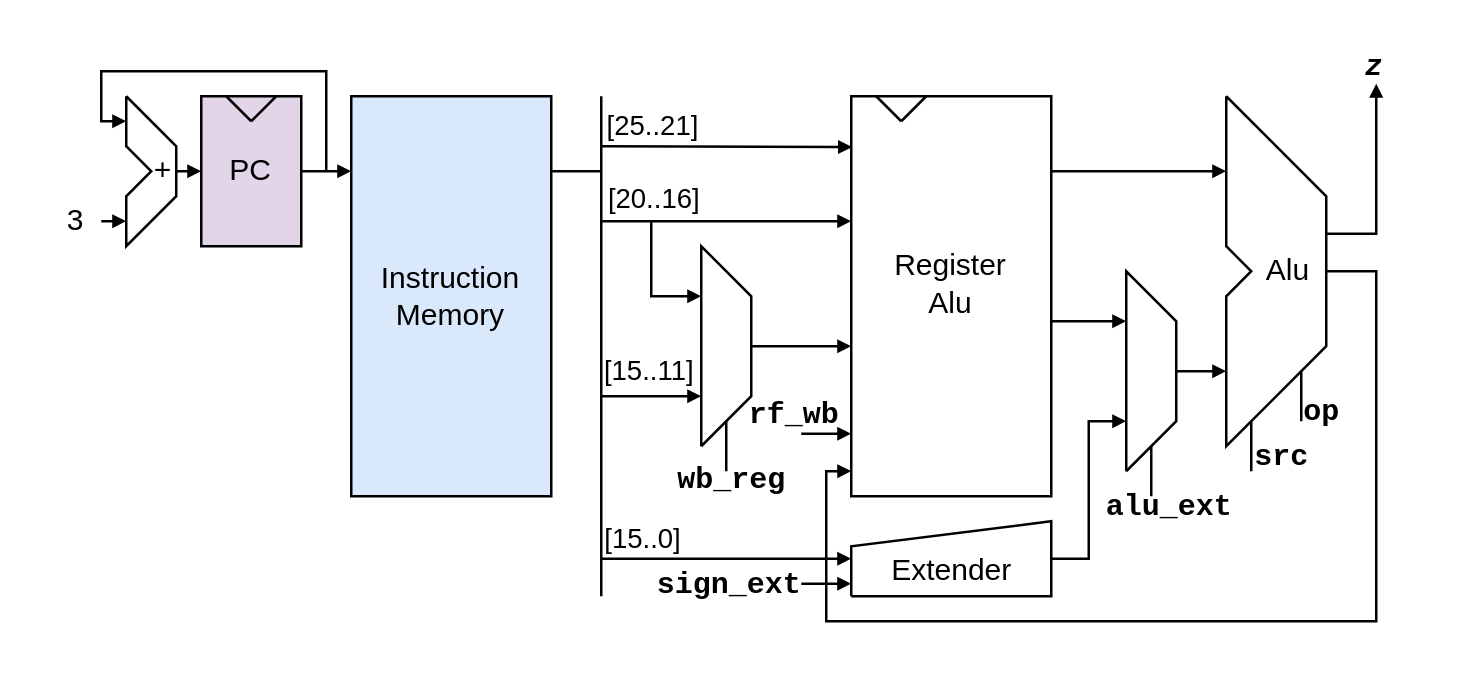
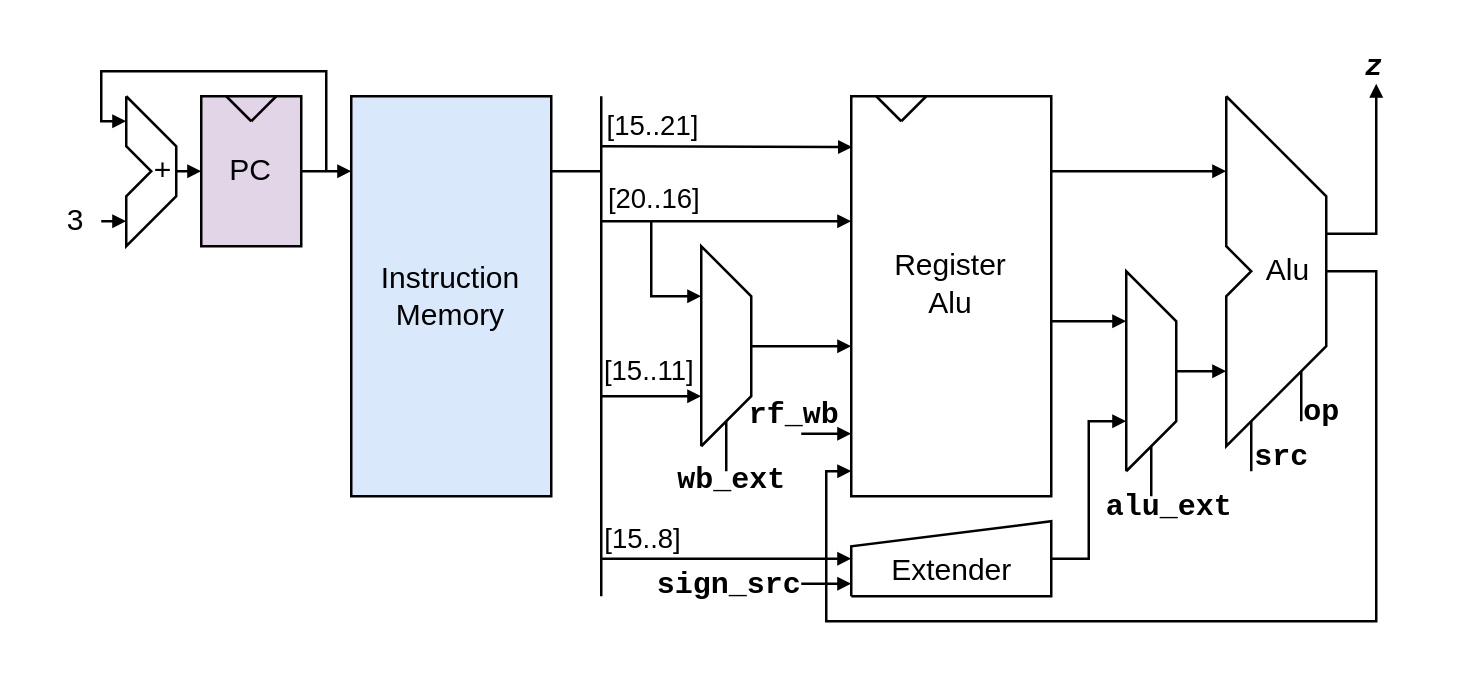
  <mxCell id="0" />
  <mxCell id="1" parent="0" />
  <mxCell id="2" value="PC" style="rounded=0;whiteSpace=wrap;html=1;fillColor=#e1d5e7;" vertex="1" parent="1"><mxGeometry x="80" y="38" width="40" height="60" as="geometry" /></mxCell>
  <mxCell id="3" value="" style="group" vertex="1" connectable="0" parent="1"><mxGeometry x="90" y="38" width="20" height="10" as="geometry" /></mxCell>
  <mxCell id="4" value="" style="endArrow=none;html=1;rounded=0;" edge="1" parent="3"><mxGeometry width="50" height="50" relative="1" as="geometry"><mxPoint x="10" y="10" as="sourcePoint" /><mxPoint as="targetPoint" /></mxGeometry></mxCell>
  <mxCell id="5" value="" style="endArrow=none;html=1;rounded=0;" edge="1" parent="3"><mxGeometry width="50" height="50" relative="1" as="geometry"><mxPoint x="10" y="10" as="sourcePoint" /><mxPoint x="20" as="targetPoint" /><Array as="points"><mxPoint x="10" y="10" /></Array></mxGeometry></mxCell>
  <mxCell id="6" value="" style="endArrow=none;html=1;rounded=0;exitX=0;exitY=0.5;exitDx=0;exitDy=0;endFill=1;startArrow=block;startFill=1;endSize=3;startSize=3;" edge="1" parent="1" source="2"><mxGeometry width="50" height="50" relative="1" as="geometry"><mxPoint x="270" y="208" as="sourcePoint" /><mxPoint x="70" y="68" as="targetPoint" /></mxGeometry></mxCell>
  <mxCell id="7" value="" style="endArrow=block;html=1;rounded=0;endFill=1;endSize=3;startSize=3;" edge="1" parent="1"><mxGeometry width="50" height="50" relative="1" as="geometry"><mxPoint x="120" y="68" as="sourcePoint" /><mxPoint x="140" y="68" as="targetPoint" /></mxGeometry></mxCell>
  <mxCell id="8" value="" style="endArrow=none;html=1;rounded=0;endFill=1;startArrow=block;startFill=1;startSize=3;endSize=3;" edge="1" parent="1"><mxGeometry width="50" height="50" relative="1" as="geometry"><mxPoint x="50" y="48" as="sourcePoint" /><mxPoint x="130" y="68" as="targetPoint" /><Array as="points"><mxPoint x="40" y="48" /><mxPoint x="40" y="28" /><mxPoint x="130" y="28" /><mxPoint x="130" y="48" /></Array></mxGeometry></mxCell>
  <mxCell id="9" value="Instruction&lt;br&gt;Memory" style="rounded=0;whiteSpace=wrap;html=1;fillColor=#dae8fc;" vertex="1" parent="1"><mxGeometry x="140" y="38" width="80" height="160" as="geometry" /></mxCell>
  <mxCell id="10" value="" style="endArrow=none;html=1;rounded=0;" edge="1" parent="1"><mxGeometry width="50" height="50" relative="1" as="geometry"><mxPoint x="240" y="68" as="sourcePoint" /><mxPoint x="220" y="68" as="targetPoint" /></mxGeometry></mxCell>
  <mxCell id="11" value="" style="endArrow=none;html=1;rounded=0;" edge="1" parent="1"><mxGeometry width="50" height="50" relative="1" as="geometry"><mxPoint x="240" y="238" as="sourcePoint" /><mxPoint x="240" y="38" as="targetPoint" /></mxGeometry></mxCell>
  <mxCell id="12" value="" style="endArrow=block;html=1;rounded=0;endFill=1;endSize=3;startSize=9;" edge="1" parent="1"><mxGeometry width="50" height="50" relative="1" as="geometry"><mxPoint x="240" y="88" as="sourcePoint" /><mxPoint x="340" y="88" as="targetPoint" /></mxGeometry></mxCell>
  <mxCell id="13" value="[20..16]" style="edgeLabel;html=1;align=center;verticalAlign=middle;resizable=0;points=[];" vertex="1" connectable="0" parent="12"><mxGeometry x="-0.186" y="-1" relative="1" as="geometry"><mxPoint x="-21" y="-11" as="offset" /></mxGeometry></mxCell>
  <mxCell id="14" value="" style="endArrow=block;html=1;rounded=0;endFill=1;endSize=3;startSize=9;" edge="1" parent="1"><mxGeometry width="50" height="50" relative="1" as="geometry"><mxPoint x="240" y="158" as="sourcePoint" /><mxPoint x="280" y="158" as="targetPoint" /></mxGeometry></mxCell>
  <mxCell id="15" value="" style="endArrow=none;html=1;rounded=0;" edge="1" parent="1"><mxGeometry width="50" height="50" relative="1" as="geometry"><mxPoint x="280" y="178" as="sourcePoint" /><mxPoint x="280" y="178" as="targetPoint" /><Array as="points"><mxPoint x="300" y="158" /><mxPoint x="300" y="118" /><mxPoint x="280" y="98" /></Array></mxGeometry></mxCell>
  <mxCell id="16" value="" style="endArrow=block;html=1;rounded=0;endFill=1;endSize=3;startSize=9;" edge="1" parent="1"><mxGeometry width="50" height="50" relative="1" as="geometry"><mxPoint x="260" y="88" as="sourcePoint" /><mxPoint x="280" y="118" as="targetPoint" /><Array as="points"><mxPoint x="260" y="118" /></Array></mxGeometry></mxCell>
  <mxCell id="17" value="[15..11]" style="edgeLabel;html=1;align=center;verticalAlign=middle;resizable=0;points=[];" vertex="1" connectable="0" parent="1"><mxGeometry x="258.998" y="147.995" as="geometry" /></mxCell>
- <mxCell id="18" value="&lt;span style=&quot;color: rgb(0, 0, 0); font-family: Helvetica; font-size: 11px; font-style: normal; font-variant-ligatures: normal; font-variant-caps: normal; font-weight: 400; letter-spacing: normal; orphans: 2; text-align: center; text-indent: 0px; text-transform: none; widows: 2; word-spacing: 0px; -webkit-text-stroke-width: 0px; white-space: nowrap; background-color: rgb(255, 255, 255); text-decoration-thickness: initial; text-decoration-style: initial; text-decoration-color: initial; display: inline !important; float: none;&quot;&gt;[25..21]&lt;/span&gt;" style="text;html=1;align=center;verticalAlign=middle;whiteSpace=wrap;rounded=0;" vertex="1" parent="1"><mxGeometry x="241" y="45" width="40" height="10" as="geometry" /></mxCell>
+ <mxCell id="18" value="&lt;span style=&quot;color: rgb(0, 0, 0); font-family: Helvetica; font-size: 11px; font-style: normal; font-variant-ligatures: normal; font-variant-caps: normal; font-weight: 400; letter-spacing: normal; orphans: 2; text-align: center; text-indent: 0px; text-transform: none; widows: 2; word-spacing: 0px; -webkit-text-stroke-width: 0px; white-space: nowrap; background-color: rgb(255, 255, 255); text-decoration-thickness: initial; text-decoration-style: initial; text-decoration-color: initial; display: inline !important; float: none;&quot;&gt;[15..21]&lt;/span&gt;" style="text;html=1;align=center;verticalAlign=middle;whiteSpace=wrap;rounded=0;" vertex="1" parent="1"><mxGeometry x="241" y="45" width="40" height="10" as="geometry" /></mxCell>
  <mxCell id="19" value="" style="endArrow=none;html=1;rounded=0;exitX=0.004;exitY=0.127;exitDx=0;exitDy=0;exitPerimeter=0;endFill=1;endSize=3;startSize=3;startArrow=block;startFill=1;" edge="1" parent="1" source="21"><mxGeometry width="50" height="50" relative="1" as="geometry"><mxPoint x="335" y="58" as="sourcePoint" /><mxPoint x="240" y="58" as="targetPoint" /></mxGeometry></mxCell>
  <mxCell id="20" value="" style="group" vertex="1" connectable="0" parent="1"><mxGeometry x="340" y="38" width="80" height="160" as="geometry" /></mxCell>
  <mxCell id="21" value="" style="rounded=0;whiteSpace=wrap;html=1;" vertex="1" parent="20"><mxGeometry width="80" height="160" as="geometry" /></mxCell>
  <mxCell id="22" value="" style="group" vertex="1" connectable="0" parent="20"><mxGeometry x="10" width="20" height="10" as="geometry" /></mxCell>
  <mxCell id="23" value="" style="endArrow=none;html=1;rounded=0;" edge="1" parent="22"><mxGeometry width="50" height="50" relative="1" as="geometry"><mxPoint x="10" y="10" as="sourcePoint" /><mxPoint as="targetPoint" /></mxGeometry></mxCell>
  <mxCell id="24" value="" style="endArrow=none;html=1;rounded=0;" edge="1" parent="22"><mxGeometry width="50" height="50" relative="1" as="geometry"><mxPoint x="10" y="10" as="sourcePoint" /><mxPoint x="20" as="targetPoint" /><Array as="points"><mxPoint x="10" y="10" /></Array></mxGeometry></mxCell>
  <mxCell id="25" value="Register&lt;br&gt;Alu" style="text;html=1;align=center;verticalAlign=middle;whiteSpace=wrap;rounded=0;" vertex="1" parent="20"><mxGeometry x="10" y="60" width="60" height="30" as="geometry" /></mxCell>
  <mxCell id="26" value="" style="endArrow=block;html=1;rounded=0;endFill=1;endSize=3;startSize=9;" edge="1" parent="1"><mxGeometry width="50" height="50" relative="1" as="geometry"><mxPoint x="300" y="138" as="sourcePoint" /><mxPoint x="340" y="138" as="targetPoint" /></mxGeometry></mxCell>
  <mxCell id="27" value="+" style="text;html=1;align=center;verticalAlign=middle;whiteSpace=wrap;rounded=0;" vertex="1" parent="1"><mxGeometry x="55" y="63" width="20" height="10" as="geometry" /></mxCell>
  <mxCell id="28" value="3" style="text;html=1;align=center;verticalAlign=middle;whiteSpace=wrap;rounded=0;" vertex="1" parent="1"><mxGeometry x="20" y="78" width="20" height="20" as="geometry" /></mxCell>
  <mxCell id="29" value="" style="endArrow=block;html=1;rounded=0;exitX=1;exitY=0.5;exitDx=0;exitDy=0;endFill=1;startSize=3;endSize=3;" edge="1" parent="1" source="28"><mxGeometry width="50" height="50" relative="1" as="geometry"><mxPoint x="300" y="208" as="sourcePoint" /><mxPoint x="50" y="88" as="targetPoint" /><Array as="points"><mxPoint x="50" y="88" /></Array></mxGeometry></mxCell>
  <mxCell id="30" value="" style="endArrow=none;html=1;rounded=0;" edge="1" parent="1"><mxGeometry width="50" height="50" relative="1" as="geometry"><mxPoint x="50" y="38" as="sourcePoint" /><mxPoint x="50" y="38" as="targetPoint" /><Array as="points"><mxPoint x="50" y="58" /><mxPoint x="60" y="68" /><mxPoint x="50" y="78" /><mxPoint x="50" y="98" /><mxPoint x="70" y="78" /><mxPoint x="70" y="58" /></Array></mxGeometry></mxCell>
  <mxCell id="31" value="" style="endArrow=none;html=1;rounded=0;" edge="1" parent="1"><mxGeometry width="50" height="50" relative="1" as="geometry"><mxPoint x="490" y="38" as="sourcePoint" /><mxPoint x="490" y="38" as="targetPoint" /><Array as="points"><mxPoint x="490" y="98" /><mxPoint x="500" y="108" /><mxPoint x="490" y="118" /><mxPoint x="490" y="178" /><mxPoint x="530" y="138" /><mxPoint x="530" y="78" /></Array></mxGeometry></mxCell>
  <mxCell id="32" value="Alu" style="text;html=1;align=center;verticalAlign=middle;whiteSpace=wrap;rounded=0;" vertex="1" parent="1"><mxGeometry x="500" y="103" width="30" height="10" as="geometry" /></mxCell>
  <mxCell id="33" value="" style="endArrow=none;html=1;rounded=0;" edge="1" parent="1"><mxGeometry width="50" height="50" relative="1" as="geometry"><mxPoint x="450" y="188" as="sourcePoint" /><mxPoint x="450" y="188" as="targetPoint" /><Array as="points"><mxPoint x="470" y="168" /><mxPoint x="470" y="128" /><mxPoint x="450" y="108" /></Array></mxGeometry></mxCell>
  <mxCell id="34" value="" style="endArrow=block;html=1;rounded=0;endFill=1;endSize=3;startSize=9;" edge="1" parent="1"><mxGeometry width="50" height="50" relative="1" as="geometry"><mxPoint x="420" y="68" as="sourcePoint" /><mxPoint x="490" y="68" as="targetPoint" /></mxGeometry></mxCell>
  <mxCell id="35" value="" style="endArrow=none;html=1;rounded=0;endFill=1;endSize=3;startSize=3;startArrow=block;startFill=1;" edge="1" parent="1"><mxGeometry width="50" height="50" relative="1" as="geometry"><mxPoint x="490" y="148" as="sourcePoint" /><mxPoint x="470" y="148" as="targetPoint" /></mxGeometry></mxCell>
  <mxCell id="36" value="" style="endArrow=block;html=1;rounded=0;endFill=1;endSize=3;startSize=9;" edge="1" parent="1"><mxGeometry width="50" height="50" relative="1" as="geometry"><mxPoint x="420" y="128" as="sourcePoint" /><mxPoint x="450" y="128" as="targetPoint" /></mxGeometry></mxCell>
  <mxCell id="37" value="" style="endArrow=none;html=1;rounded=0;" edge="1" parent="1"><mxGeometry width="50" height="50" relative="1" as="geometry"><mxPoint x="340" y="238" as="sourcePoint" /><mxPoint x="340" y="238" as="targetPoint" /><Array as="points"><mxPoint x="340" y="218" /><mxPoint x="420" y="208" /><mxPoint x="420" y="238" /></Array></mxGeometry></mxCell>
  <mxCell id="38" value="" style="endArrow=none;html=1;rounded=0;" edge="1" parent="1"><mxGeometry width="50" height="50" relative="1" as="geometry"><mxPoint x="290" y="188" as="sourcePoint" /><mxPoint x="290" y="168" as="targetPoint" /></mxGeometry></mxCell>
  <mxCell id="39" value="" style="endArrow=block;html=1;rounded=0;endFill=1;endSize=3;startSize=9;" edge="1" parent="1"><mxGeometry width="50" height="50" relative="1" as="geometry"><mxPoint x="240" y="223" as="sourcePoint" /><mxPoint x="340" y="223" as="targetPoint" /></mxGeometry></mxCell>
- <mxCell id="40" value="&lt;span style=&quot;color: rgb(0, 0, 0); font-family: Helvetica; font-size: 11px; font-style: normal; font-variant-ligatures: normal; font-variant-caps: normal; font-weight: 400; letter-spacing: normal; orphans: 2; text-align: center; text-indent: 0px; text-transform: none; widows: 2; word-spacing: 0px; -webkit-text-stroke-width: 0px; white-space: nowrap; background-color: rgb(255, 255, 255); text-decoration-thickness: initial; text-decoration-style: initial; text-decoration-color: initial; display: inline !important; float: none;&quot;&gt;[15..0]&lt;/span&gt;" style="text;html=1;align=center;verticalAlign=middle;whiteSpace=wrap;rounded=0;" vertex="1" parent="1"><mxGeometry x="237" y="210" width="40" height="10" as="geometry" /></mxCell>
- <mxCell id="41" value="&lt;font face=&quot;Courier New&quot;&gt;&lt;b&gt;wb_reg&lt;/b&gt;&lt;/font&gt;" style="text;html=1;align=center;verticalAlign=middle;whiteSpace=wrap;rounded=0;" vertex="1" parent="1"><mxGeometry x="270" y="184" width="45" height="14" as="geometry" /></mxCell>
+ <mxCell id="40" value="&lt;span style=&quot;color: rgb(0, 0, 0); font-family: Helvetica; font-size: 11px; font-style: normal; font-variant-ligatures: normal; font-variant-caps: normal; font-weight: 400; letter-spacing: normal; orphans: 2; text-align: center; text-indent: 0px; text-transform: none; widows: 2; word-spacing: 0px; -webkit-text-stroke-width: 0px; white-space: nowrap; background-color: rgb(255, 255, 255); text-decoration-thickness: initial; text-decoration-style: initial; text-decoration-color: initial; display: inline !important; float: none;&quot;&gt;[15..8]&lt;/span&gt;" style="text;html=1;align=center;verticalAlign=middle;whiteSpace=wrap;rounded=0;" vertex="1" parent="1"><mxGeometry x="237" y="210" width="40" height="10" as="geometry" /></mxCell>
+ <mxCell id="41" value="&lt;font face=&quot;Courier New&quot;&gt;&lt;b&gt;wb_ext&lt;/b&gt;&lt;/font&gt;" style="text;html=1;align=center;verticalAlign=middle;whiteSpace=wrap;rounded=0;" vertex="1" parent="1"><mxGeometry x="270" y="184" width="45" height="14" as="geometry" /></mxCell>
  <mxCell id="42" value="" style="endArrow=block;html=1;rounded=0;endFill=1;endSize=3;startSize=9;" edge="1" parent="1"><mxGeometry width="50" height="50" relative="1" as="geometry"><mxPoint x="320" y="173" as="sourcePoint" /><mxPoint x="340" y="173" as="targetPoint" /></mxGeometry></mxCell>
  <mxCell id="43" value="&lt;font face=&quot;Courier New&quot;&gt;&lt;b&gt;rf_wb&lt;/b&gt;&lt;/font&gt;" style="text;html=1;align=center;verticalAlign=middle;whiteSpace=wrap;rounded=0;" vertex="1" parent="1"><mxGeometry x="295" y="160" width="45" height="10" as="geometry" /></mxCell>
  <mxCell id="44" value="" style="endArrow=block;html=1;rounded=0;endFill=1;endSize=3;startSize=9;" edge="1" parent="1"><mxGeometry width="50" height="50" relative="1" as="geometry"><mxPoint x="320" y="233" as="sourcePoint" /><mxPoint x="340" y="233" as="targetPoint" /></mxGeometry></mxCell>
  <mxCell id="45" value="Extender" style="text;html=1;align=center;verticalAlign=middle;whiteSpace=wrap;rounded=0;" vertex="1" parent="1"><mxGeometry x="356.5" y="223" width="47" height="10" as="geometry" /></mxCell>
- <mxCell id="46" value="&lt;font face=&quot;Courier New&quot;&gt;&lt;b&gt;sign_ext&lt;/b&gt;&lt;/font&gt;" style="text;html=1;align=center;verticalAlign=middle;whiteSpace=wrap;rounded=0;" vertex="1" parent="1"><mxGeometry x="269" y="226" width="45" height="14" as="geometry" /></mxCell>
+ <mxCell id="46" value="&lt;font face=&quot;Courier New&quot;&gt;&lt;b&gt;sign_src&lt;/b&gt;&lt;/font&gt;" style="text;html=1;align=center;verticalAlign=middle;whiteSpace=wrap;rounded=0;" vertex="1" parent="1"><mxGeometry x="269" y="226" width="45" height="14" as="geometry" /></mxCell>
  <mxCell id="47" value="" style="endArrow=block;html=1;rounded=0;endFill=1;endSize=3;startSize=9;" edge="1" parent="1"><mxGeometry width="50" height="50" relative="1" as="geometry"><mxPoint x="420" y="223" as="sourcePoint" /><mxPoint x="450" y="168" as="targetPoint" /><Array as="points"><mxPoint x="435" y="223" /><mxPoint x="435" y="168" /></Array></mxGeometry></mxCell>
  <mxCell id="48" value="" style="endArrow=none;html=1;rounded=0;" edge="1" parent="1"><mxGeometry width="50" height="50" relative="1" as="geometry"><mxPoint x="460" y="198" as="sourcePoint" /><mxPoint x="460" y="178" as="targetPoint" /></mxGeometry></mxCell>
  <mxCell id="49" value="&lt;font face=&quot;Courier New&quot;&gt;&lt;b&gt;alu_ext&lt;/b&gt;&lt;/font&gt;" style="text;html=1;align=center;verticalAlign=middle;whiteSpace=wrap;rounded=0;" vertex="1" parent="1"><mxGeometry x="445" y="195" width="45" height="14" as="geometry" /></mxCell>
  <mxCell id="50" value="" style="endArrow=none;html=1;rounded=0;" edge="1" parent="1"><mxGeometry width="50" height="50" relative="1" as="geometry"><mxPoint x="500" y="188" as="sourcePoint" /><mxPoint x="500" y="168" as="targetPoint" /></mxGeometry></mxCell>
  <mxCell id="51" value="" style="endArrow=none;html=1;rounded=0;" edge="1" parent="1"><mxGeometry width="50" height="50" relative="1" as="geometry"><mxPoint x="520" y="168" as="sourcePoint" /><mxPoint x="520" y="148" as="targetPoint" /></mxGeometry></mxCell>
  <mxCell id="52" value="&lt;font face=&quot;Courier New&quot;&gt;&lt;b&gt;src&lt;/b&gt;&lt;/font&gt;" style="text;html=1;align=center;verticalAlign=middle;whiteSpace=wrap;rounded=0;" vertex="1" parent="1"><mxGeometry x="500" y="176" width="25" height="12" as="geometry" /></mxCell>
  <mxCell id="53" value="&lt;font face=&quot;Courier New&quot;&gt;&lt;b&gt;op&lt;/b&gt;&lt;/font&gt;" style="text;html=1;align=center;verticalAlign=middle;whiteSpace=wrap;rounded=0;" vertex="1" parent="1"><mxGeometry x="516" y="158" width="25" height="12" as="geometry" /></mxCell>
  <mxCell id="54" value="" style="endArrow=block;html=1;rounded=0;entryX=0;entryY=0.937;entryDx=0;entryDy=0;entryPerimeter=0;endFill=1;endSize=3;startSize=3;" edge="1" parent="1" target="21"><mxGeometry width="50" height="50" relative="1" as="geometry"><mxPoint x="530" y="108" as="sourcePoint" /><mxPoint x="335" y="188" as="targetPoint" /><Array as="points"><mxPoint x="550" y="108" /><mxPoint x="550" y="248" /><mxPoint x="330" y="248" /><mxPoint x="330" y="188" /></Array></mxGeometry></mxCell>
  <mxCell id="55" value="" style="endArrow=none;html=1;rounded=0;endFill=1;startArrow=block;startFill=1;endSize=3;startSize=3;" edge="1" parent="1"><mxGeometry width="50" height="50" relative="1" as="geometry"><mxPoint x="550" y="33" as="sourcePoint" /><mxPoint x="530" y="93" as="targetPoint" /><Array as="points"><mxPoint x="550" y="93" /></Array></mxGeometry></mxCell>
  <mxCell id="56" value="&lt;font face=&quot;Courier New&quot;&gt;&lt;b&gt;&lt;i&gt;z&lt;/i&gt;&lt;/b&gt;&lt;/font&gt;" style="text;html=1;align=center;verticalAlign=middle;whiteSpace=wrap;rounded=0;" vertex="1" parent="1"><mxGeometry x="537" y="20" width="25" height="12" as="geometry" /></mxCell>
